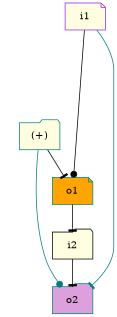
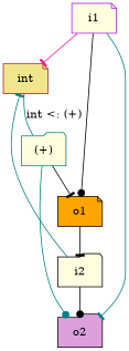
  digraph {
    node [color=teal fillcolor=lightyellow fixedsize=true shape=note style=filled]
    edge [color=teal arrowhead=tee]
+   n1 [color=brown fillcolor=khaki label=int]
    n2 [label="(+)" shape=folder]
-   o1 [fillcolor=orange]
-   o2 [fillcolor=plum shape=folder]
+   o1 [color=black fillcolor=orange]
+   o2 [color=black fillcolor=plum shape=folder]
    i2 [color=black shape=folder]
    i1 [color=purple]
+   n1 -> n2 [dir=none label="int <: (+)" arrowhead=""]
    n2 -> o1 [color=black]
    n2 -> o2 [arrowhead=dot]
    o1 -> i2 [color=black]
-   i2 -> o2 [color=black]
+   i2 -> n1
+   i2 -> o2 [arrowhead=dot color=black]
+   i1 -> n1 [color=deeppink]
    i1 -> o1 [arrowhead=dot color=black]
    i1 -> o2
  }
